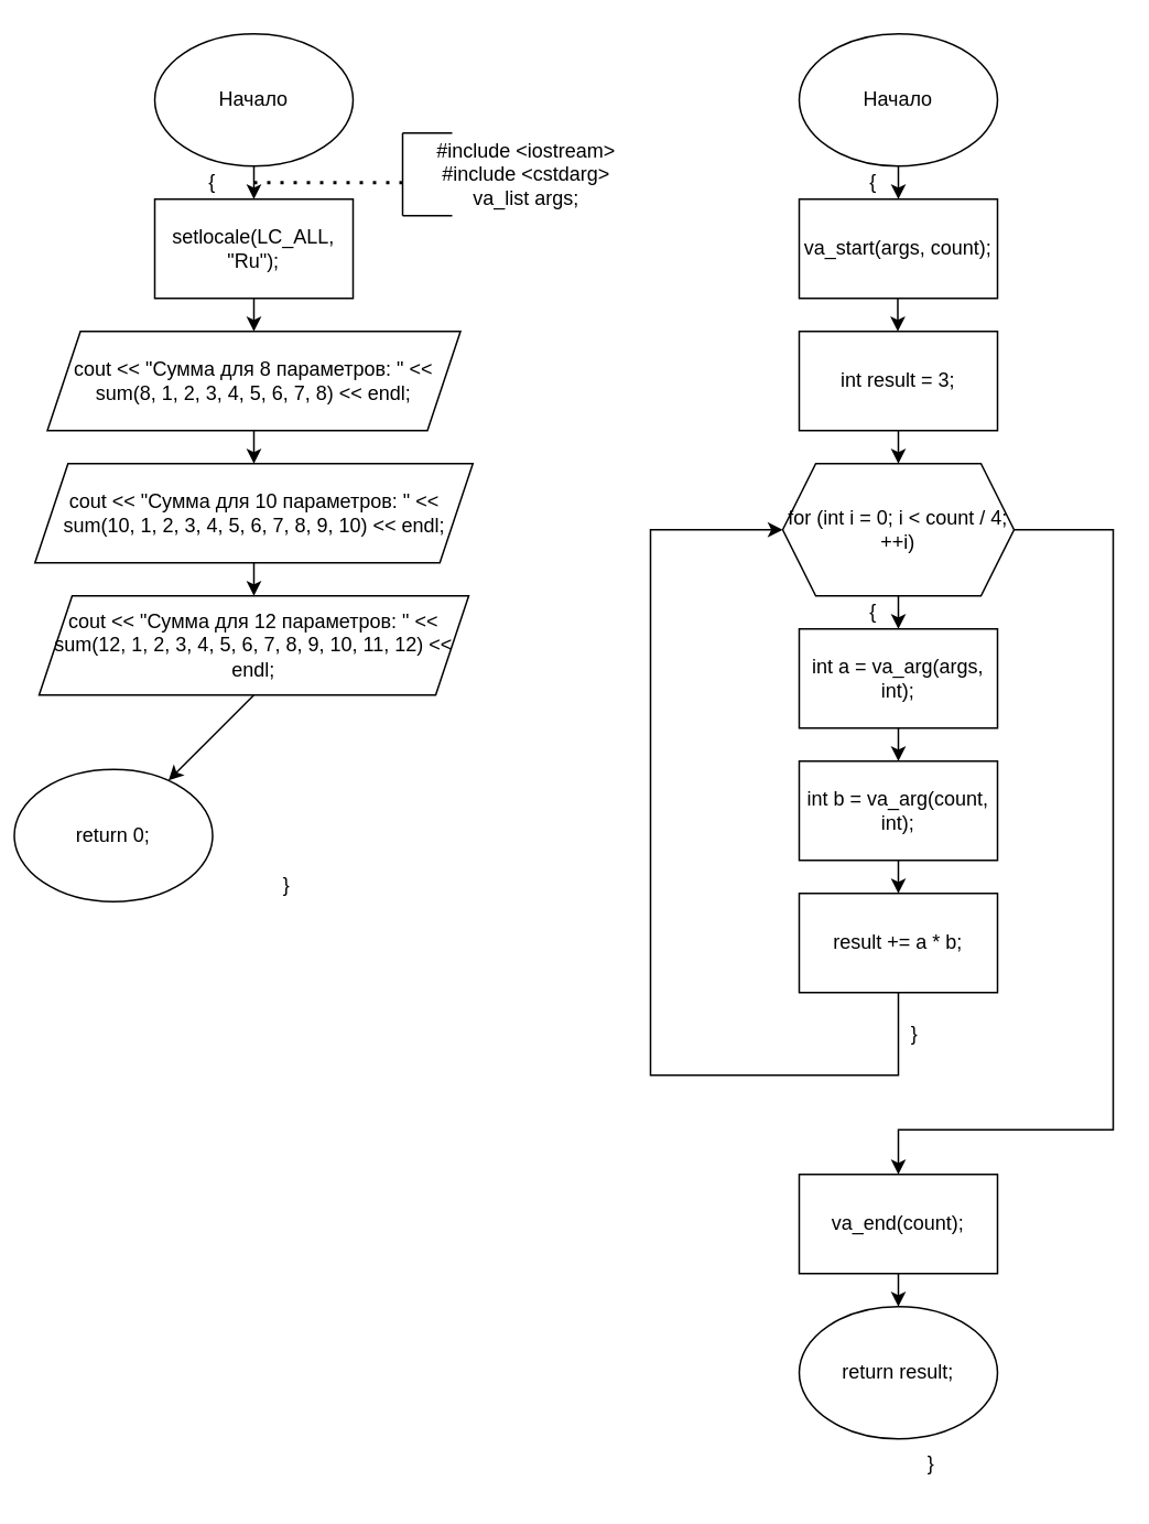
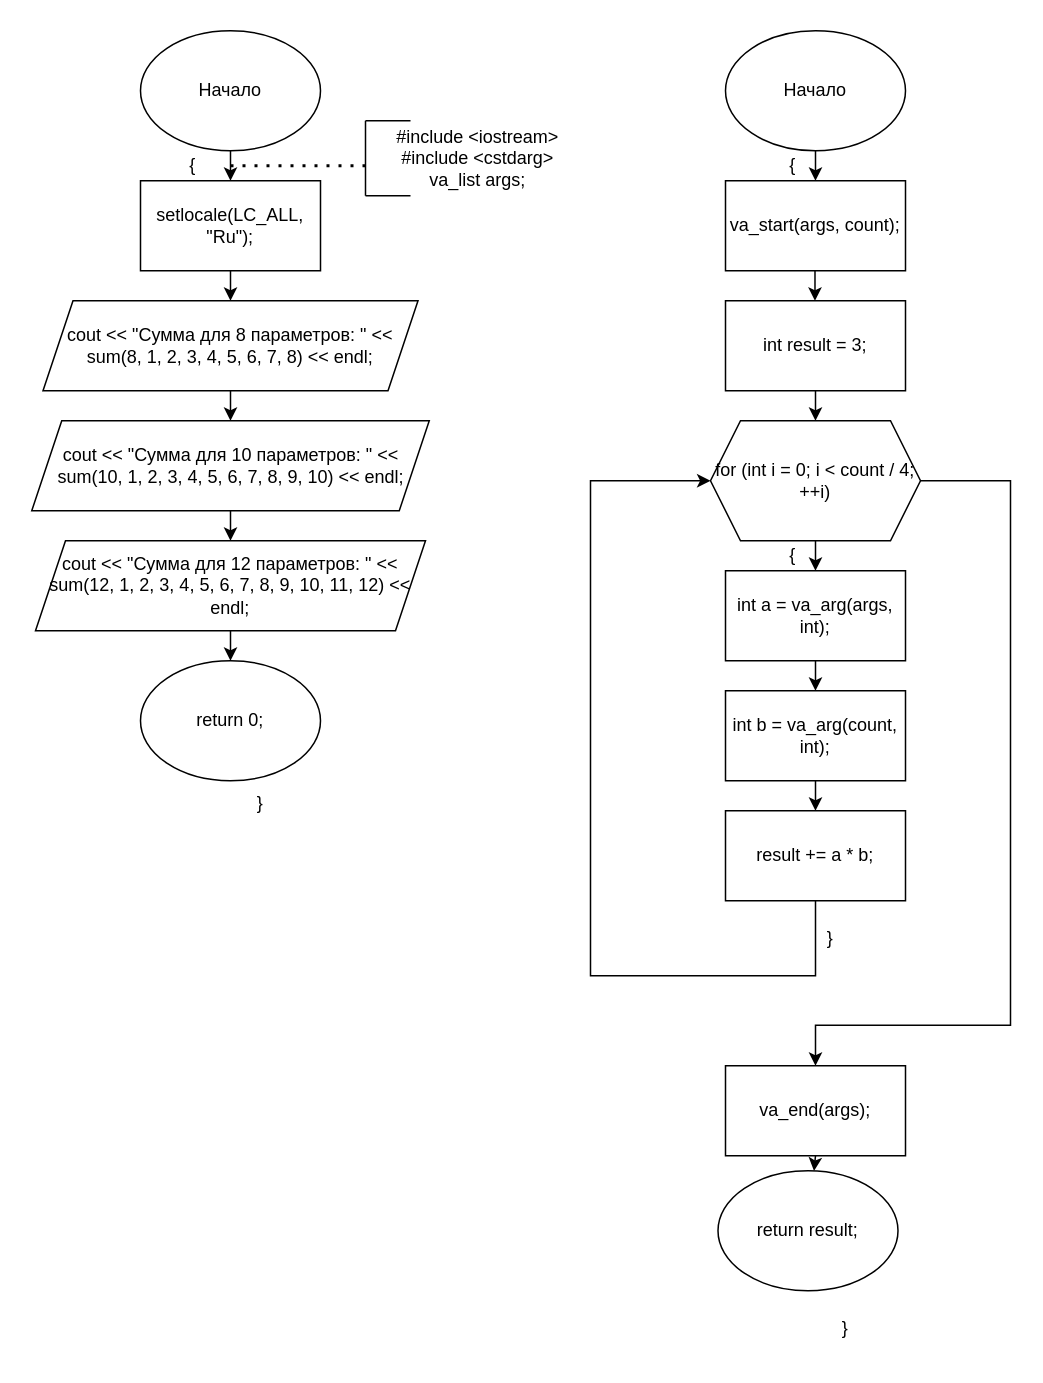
  <mxCell id="0" />
  <mxCell id="1" parent="0" />
  <mxCell id="2" value="Начало" style="ellipse;whiteSpace=wrap;html=1;" vertex="1" parent="1"><mxGeometry x="93" y="20" width="120" height="80" as="geometry" /></mxCell>
  <mxCell id="3" value="" style="endArrow=classic;html=1;rounded=0;" edge="1" parent="1" target="4"><mxGeometry width="50" height="50" relative="1" as="geometry"><mxPoint x="153" y="100" as="sourcePoint" /><mxPoint x="153" y="120" as="targetPoint" /></mxGeometry></mxCell>
  <mxCell id="4" value="setlocale(LC_ALL, &quot;Ru&quot;);" style="rounded=0;whiteSpace=wrap;html=1;" vertex="1" parent="1"><mxGeometry x="93" y="120" width="120" height="60" as="geometry" /></mxCell>
  <mxCell id="5" value="" style="endArrow=classic;html=1;rounded=0;" edge="1" parent="1" target="6"><mxGeometry width="50" height="50" relative="1" as="geometry"><mxPoint x="153" y="180" as="sourcePoint" /><mxPoint x="153" y="200" as="targetPoint" /></mxGeometry></mxCell>
  <mxCell id="6" value="cout &lt;&lt; &quot;Сумма для 8 параметров: &quot; &lt;&lt; sum(8, 1, 2, 3, 4, 5, 6, 7, 8) &lt;&lt; endl;" style="shape=parallelogram;perimeter=parallelogramPerimeter;whiteSpace=wrap;html=1;fixedSize=1;" vertex="1" parent="1"><mxGeometry x="28" y="200" width="250" height="60" as="geometry" /></mxCell>
  <mxCell id="7" value="" style="endArrow=classic;html=1;rounded=0;" edge="1" parent="1" target="8"><mxGeometry width="50" height="50" relative="1" as="geometry"><mxPoint x="153" y="260" as="sourcePoint" /><mxPoint x="153" y="280" as="targetPoint" /></mxGeometry></mxCell>
  <mxCell id="8" value="cout &lt;&lt; &quot;Сумма для 10 параметров: &quot; &lt;&lt; sum(10, 1, 2, 3, 4, 5, 6, 7, 8, 9, 10) &lt;&lt; endl;" style="shape=parallelogram;perimeter=parallelogramPerimeter;whiteSpace=wrap;html=1;fixedSize=1;" vertex="1" parent="1"><mxGeometry x="20.5" y="280" width="265" height="60" as="geometry" /></mxCell>
  <mxCell id="9" value="" style="endArrow=classic;html=1;rounded=0;" edge="1" parent="1" target="10"><mxGeometry width="50" height="50" relative="1" as="geometry"><mxPoint x="153" y="340" as="sourcePoint" /><mxPoint x="153" y="360" as="targetPoint" /></mxGeometry></mxCell>
  <mxCell id="10" value="cout &lt;&lt; &quot;Сумма для 12 параметров: &quot; &lt;&lt; sum(12, 1, 2, 3, 4, 5, 6, 7, 8, 9, 10, 11, 12) &lt;&lt; endl;" style="shape=parallelogram;perimeter=parallelogramPerimeter;whiteSpace=wrap;html=1;fixedSize=1;" vertex="1" parent="1"><mxGeometry x="23" y="360" width="260" height="60" as="geometry" /></mxCell>
  <mxCell id="11" value="" style="endArrow=classic;html=1;rounded=0;" edge="1" parent="1" target="12"><mxGeometry width="50" height="50" relative="1" as="geometry"><mxPoint x="153" y="420" as="sourcePoint" /><mxPoint x="153" y="440" as="targetPoint" /></mxGeometry></mxCell>
- <mxCell id="12" value="return 0;" style="ellipse;whiteSpace=wrap;html=1;" vertex="1" parent="1"><mxGeometry x="8" y="465" width="120" height="80" as="geometry" /></mxCell>
+ <mxCell id="12" value="return 0;" style="ellipse;whiteSpace=wrap;html=1;" vertex="1" parent="1"><mxGeometry x="93" y="440" width="120" height="80" as="geometry" /></mxCell>
  <mxCell id="13" value="" style="endArrow=none;dashed=1;html=1;dashPattern=1 3;strokeWidth=2;rounded=0;" edge="1" parent="1"><mxGeometry width="50" height="50" relative="1" as="geometry"><mxPoint x="153" y="110" as="sourcePoint" /><mxPoint x="243" y="110" as="targetPoint" /></mxGeometry></mxCell>
  <mxCell id="14" value="" style="endArrow=none;html=1;rounded=0;" edge="1" parent="1"><mxGeometry width="50" height="50" relative="1" as="geometry"><mxPoint x="243" y="130" as="sourcePoint" /><mxPoint x="243" y="80" as="targetPoint" /></mxGeometry></mxCell>
  <mxCell id="15" value="" style="endArrow=none;html=1;rounded=0;" edge="1" parent="1"><mxGeometry width="50" height="50" relative="1" as="geometry"><mxPoint x="243" y="130" as="sourcePoint" /><mxPoint x="273" y="130" as="targetPoint" /></mxGeometry></mxCell>
  <mxCell id="16" value="" style="endArrow=none;html=1;rounded=0;" edge="1" parent="1"><mxGeometry width="50" height="50" relative="1" as="geometry"><mxPoint x="243" y="80" as="sourcePoint" /><mxPoint x="273" y="80" as="targetPoint" /></mxGeometry></mxCell>
  <mxCell id="17" value="#include &amp;lt;iostream&amp;gt;&lt;br&gt;#include &amp;lt;cstdarg&amp;gt;&lt;div&gt;va_list args;&lt;/div&gt;" style="text;html=1;align=center;verticalAlign=middle;whiteSpace=wrap;rounded=0;" vertex="1" parent="1"><mxGeometry x="233" y="90" width="170" height="30" as="geometry" /></mxCell>
  <mxCell id="18" value="Начало" style="ellipse;whiteSpace=wrap;html=1;" vertex="1" parent="1"><mxGeometry x="483" y="20" width="120" height="80" as="geometry" /></mxCell>
  <mxCell id="19" value="" style="endArrow=classic;html=1;rounded=0;" edge="1" parent="1" target="20"><mxGeometry width="50" height="50" relative="1" as="geometry"><mxPoint x="543" y="100" as="sourcePoint" /><mxPoint x="553" y="160" as="targetPoint" /></mxGeometry></mxCell>
  <mxCell id="20" value="va_start(args, count);" style="rounded=0;whiteSpace=wrap;html=1;" vertex="1" parent="1"><mxGeometry x="483" y="120" width="120" height="60" as="geometry" /></mxCell>
  <mxCell id="21" value="" style="endArrow=classic;html=1;rounded=0;" edge="1" parent="1"><mxGeometry width="50" height="50" relative="1" as="geometry"><mxPoint x="542.66" y="180" as="sourcePoint" /><mxPoint x="542.66" y="200" as="targetPoint" /></mxGeometry></mxCell>
  <mxCell id="22" value="int result = 3;" style="rounded=0;whiteSpace=wrap;html=1;" vertex="1" parent="1"><mxGeometry x="483" y="200" width="120" height="60" as="geometry" /></mxCell>
  <mxCell id="23" value="" style="endArrow=classic;html=1;rounded=0;" edge="1" parent="1"><mxGeometry width="50" height="50" relative="1" as="geometry"><mxPoint x="543" y="260" as="sourcePoint" /><mxPoint x="543" y="280" as="targetPoint" /></mxGeometry></mxCell>
  <mxCell id="24" value="for (int i = 0; i &lt; count / 4; ++i)" style="shape=hexagon;perimeter=hexagonPerimeter2;whiteSpace=wrap;html=1;fixedSize=1;" vertex="1" parent="1"><mxGeometry x="473" y="280" width="140" height="80" as="geometry" /></mxCell>
  <mxCell id="25" value="{" style="text;html=1;align=center;verticalAlign=middle;whiteSpace=wrap;rounded=0;" vertex="1" parent="1"><mxGeometry x="103" y="100" width="50" height="20" as="geometry" /></mxCell>
  <mxCell id="26" value="}" style="text;html=1;align=center;verticalAlign=middle;whiteSpace=wrap;rounded=0;" vertex="1" parent="1"><mxGeometry x="143" y="520" width="60" height="30" as="geometry" /></mxCell>
  <mxCell id="27" value="" style="endArrow=classic;html=1;rounded=0;" edge="1" parent="1"><mxGeometry width="50" height="50" relative="1" as="geometry"><mxPoint x="543" y="360" as="sourcePoint" /><mxPoint x="543" y="380" as="targetPoint" /></mxGeometry></mxCell>
  <mxCell id="28" value="int a = va_arg(args, int);" style="rounded=0;whiteSpace=wrap;html=1;" vertex="1" parent="1"><mxGeometry x="483" y="380" width="120" height="60" as="geometry" /></mxCell>
  <mxCell id="29" value="" style="endArrow=classic;html=1;rounded=0;" edge="1" parent="1" target="30"><mxGeometry width="50" height="50" relative="1" as="geometry"><mxPoint x="543" y="440" as="sourcePoint" /><mxPoint x="543" y="460" as="targetPoint" /></mxGeometry></mxCell>
  <mxCell id="30" value="int b = va_arg(count, int);" style="rounded=0;whiteSpace=wrap;html=1;" vertex="1" parent="1"><mxGeometry x="483" y="460" width="120" height="60" as="geometry" /></mxCell>
  <mxCell id="31" value="" style="endArrow=classic;html=1;rounded=0;" edge="1" parent="1" target="32"><mxGeometry width="50" height="50" relative="1" as="geometry"><mxPoint x="543" y="520" as="sourcePoint" /><mxPoint x="543" y="540" as="targetPoint" /></mxGeometry></mxCell>
  <mxCell id="32" value="result += a * b;" style="rounded=0;whiteSpace=wrap;html=1;" vertex="1" parent="1"><mxGeometry x="483" y="540" width="120" height="60" as="geometry" /></mxCell>
  <mxCell id="33" value="" style="endArrow=classic;html=1;rounded=0;entryX=0;entryY=0.5;entryDx=0;entryDy=0;" edge="1" parent="1" target="24"><mxGeometry width="50" height="50" relative="1" as="geometry"><mxPoint x="543" y="600" as="sourcePoint" /><mxPoint x="393" y="320" as="targetPoint" /><Array as="points"><mxPoint x="543" y="650" /><mxPoint x="393" y="650" /><mxPoint x="393" y="320" /></Array></mxGeometry></mxCell>
  <mxCell id="34" value="{" style="text;html=1;align=center;verticalAlign=middle;whiteSpace=wrap;rounded=0;" vertex="1" parent="1"><mxGeometry x="503" y="360" width="50" height="20" as="geometry" /></mxCell>
  <mxCell id="35" value="}" style="text;html=1;align=center;verticalAlign=middle;whiteSpace=wrap;rounded=0;" vertex="1" parent="1"><mxGeometry x="523" y="610" width="60" height="30" as="geometry" /></mxCell>
  <mxCell id="36" value="{" style="text;html=1;align=center;verticalAlign=middle;whiteSpace=wrap;rounded=0;" vertex="1" parent="1"><mxGeometry x="498" y="95" width="60" height="30" as="geometry" /></mxCell>
  <mxCell id="37" value="" style="endArrow=classic;html=1;rounded=0;" edge="1" parent="1"><mxGeometry width="50" height="50" relative="1" as="geometry"><mxPoint x="613" y="320" as="sourcePoint" /><mxPoint x="543" y="710" as="targetPoint" /><Array as="points"><mxPoint x="673" y="320" /><mxPoint x="673" y="683" /><mxPoint x="543" y="683" /></Array></mxGeometry></mxCell>
- <mxCell id="38" value="va_end(count);" style="rounded=0;whiteSpace=wrap;html=1;" vertex="1" parent="1"><mxGeometry x="483" y="710" width="120" height="60" as="geometry" /></mxCell>
+ <mxCell id="38" value="va_end(args);" style="rounded=0;whiteSpace=wrap;html=1;" vertex="1" parent="1"><mxGeometry x="483" y="710" width="120" height="60" as="geometry" /></mxCell>
  <mxCell id="39" value="" style="endArrow=classic;html=1;rounded=0;" edge="1" parent="1" target="40"><mxGeometry width="50" height="50" relative="1" as="geometry"><mxPoint x="543" y="770" as="sourcePoint" /><mxPoint x="543" y="790" as="targetPoint" /></mxGeometry></mxCell>
- <mxCell id="40" value="return result;" style="ellipse;whiteSpace=wrap;html=1;" vertex="1" parent="1"><mxGeometry x="483" y="790" width="120" height="80" as="geometry" /></mxCell>
+ <mxCell id="40" value="return result;" style="ellipse;whiteSpace=wrap;html=1;" vertex="1" parent="1"><mxGeometry x="478" y="780" width="120" height="80" as="geometry" /></mxCell>
  <mxCell id="41" value="}" style="text;html=1;align=center;verticalAlign=middle;whiteSpace=wrap;rounded=0;" vertex="1" parent="1"><mxGeometry x="533" y="870" width="60" height="30" as="geometry" /></mxCell>
